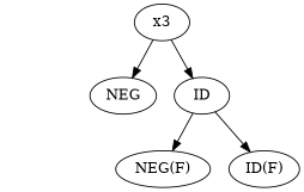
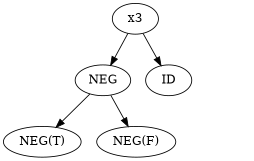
  digraph {
    NEG
    "NEG(F)"
+   "NEG(T)"
    n4 [label=x3]
    ID
-   "ID(F)"
-   ID -> "NEG(F)"
+   NEG -> "NEG(F)"
+   NEG -> "NEG(T)"
    n4 -> NEG
    n4 -> ID
-   ID -> "ID(F)"
  }
